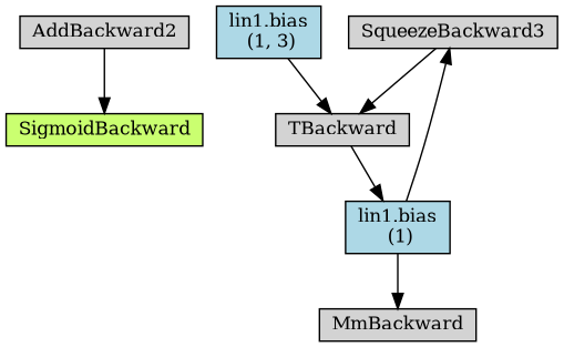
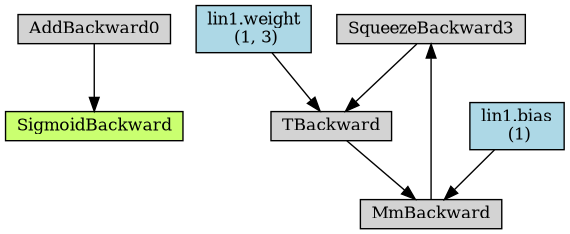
  digraph {
    node [align=left fontsize=12 ranksep=0.1 shape=box style=filled]
    n1 [fillcolor=darkolivegreen1 height=0.2 label=SigmoidBackward]
-   n2 [height=0.2 label=AddBackward2]
+   n2 [height=0.2 label=AddBackward0]
    n3 [height=0.2 label=SqueezeBackward3]
    n4 [height=0.2 label=TBackward]
    n5 [height=0.2 label=MmBackward]
-   n6 [fillcolor=lightblue height=0.2 label="lin1.bias\n (1, 3)"]
+   n6 [fillcolor=lightblue height=0.2 label="lin1.weight\n (1, 3)"]
    n7 [fillcolor=lightblue height=0.2 label="lin1.bias\n (1)"]
    n2 -> n1
    n3 -> n4
-   n4 -> n7
-   n7 -> n3
+   n4 -> n5
+   n5 -> n3
    n6 -> n4
    n7 -> n5
  }
